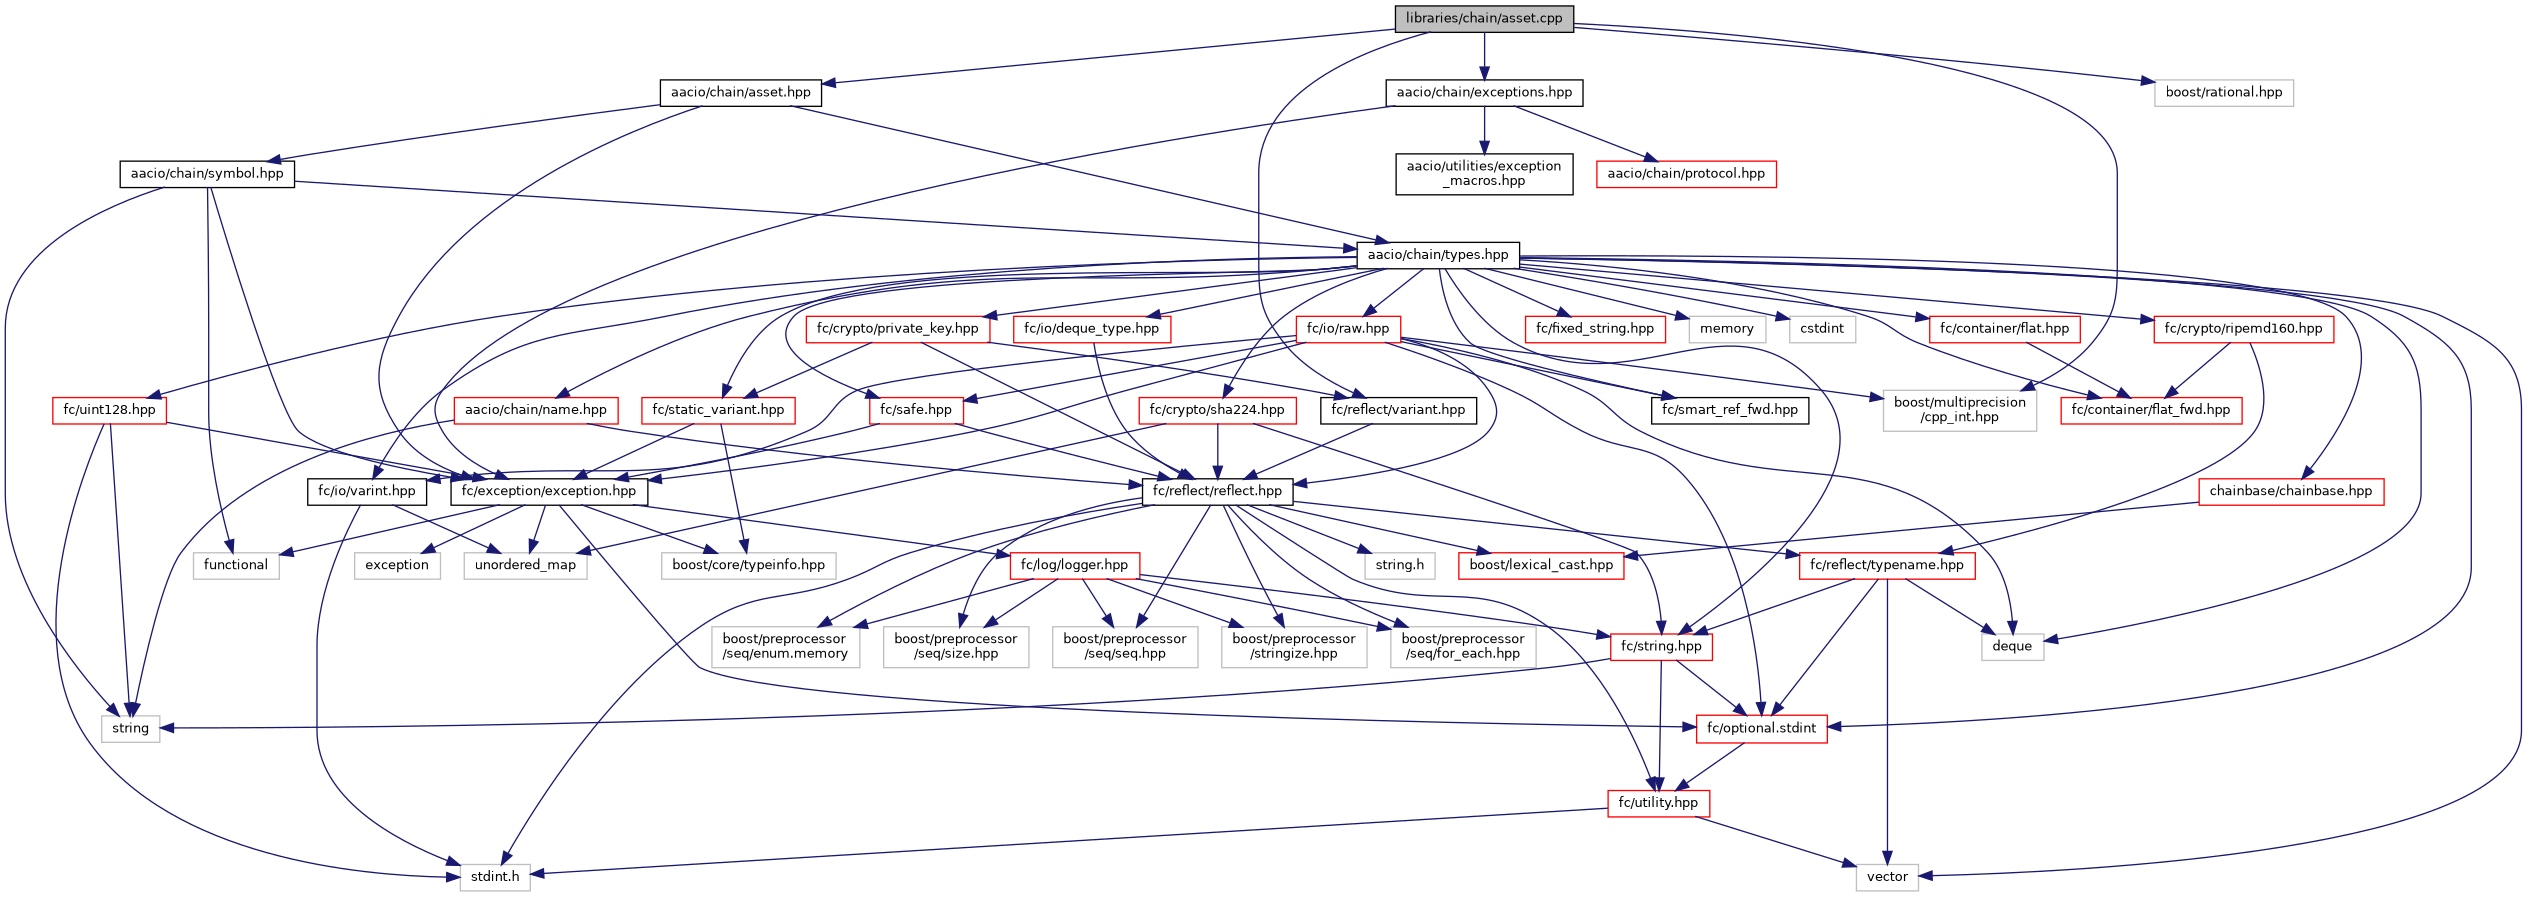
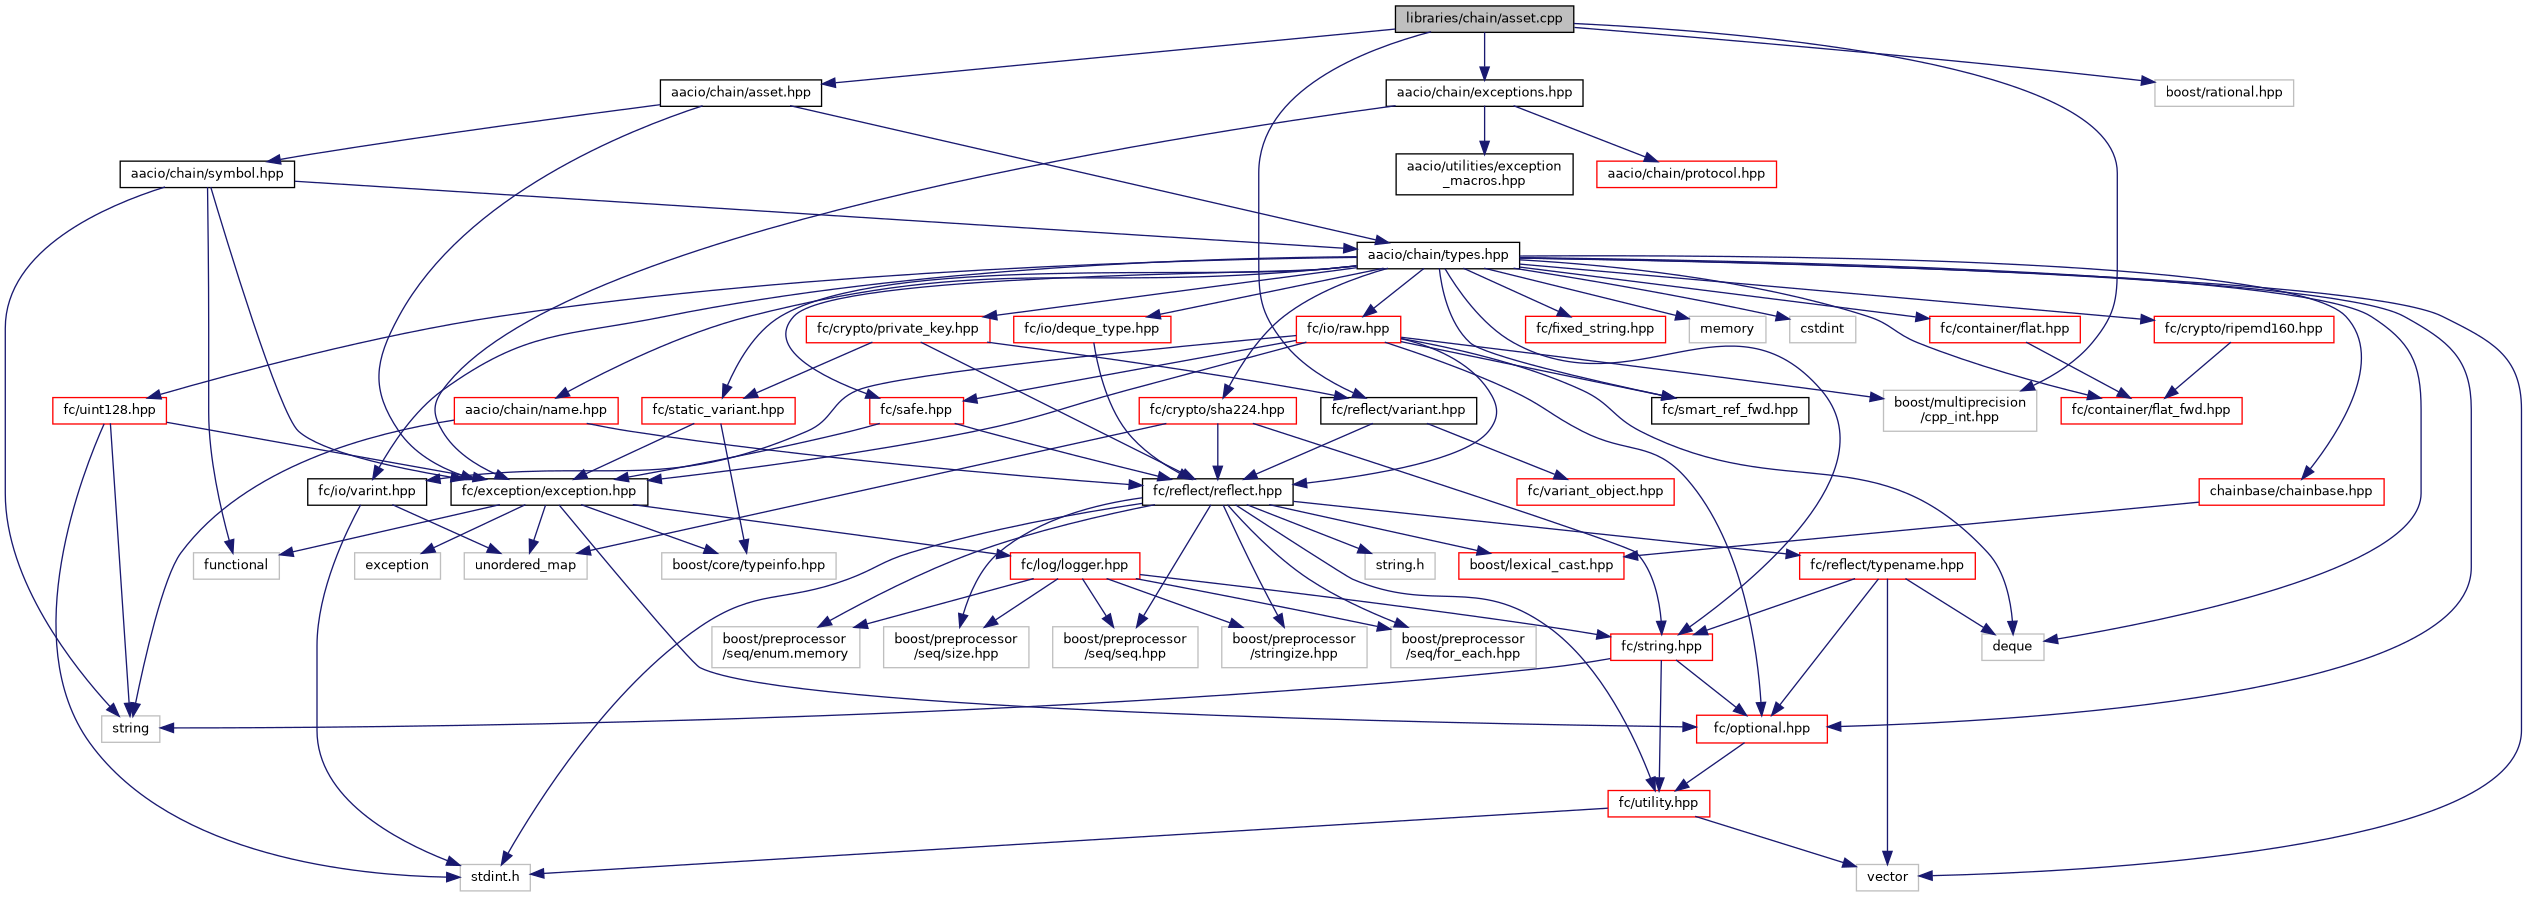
  digraph {
    node [color=red fillcolor=white fontname=Helvetica fontsize=10 shape=record style=filled]
    edge [color=midnightblue fontname=Helvetica fontsize=10 labelfontname=Helvetica labelfontsize=10 style=solid]
    n1 [color=black fillcolor=grey75 fontcolor=black height=0.2 label="libraries/chain/asset.cpp" width=0.4]
    n2 [color=black height=0.2 label="aacio/chain/asset.hpp" width=0.4]
    n3 [color=grey75 height=0.2 label="boost/multiprecision\l/cpp_int.hpp" width=0.4]
    n4 [color=black height=0.2 label="fc/reflect/variant.hpp" width=0.4]
    n5 [color=grey75 height=0.2 label="boost/rational.hpp" width=0.4]
    n6 [color=black height=0.2 label="aacio/chain/exceptions.hpp" width=0.4]
    n7 [color=black height=0.2 label="fc/exception/exception.hpp" width=0.4]
    n8 [color=black height=0.2 label="aacio/chain/types.hpp" width=0.4]
    n9 [color=black height=0.2 label="aacio/chain/symbol.hpp" width=0.4]
    n10 [color=black height=0.2 label="fc/reflect/reflect.hpp" width=0.4]
+   n11 [height=0.2 label="fc/variant_object.hpp" width=0.4]
    n12 [height=0.2 label="aacio/chain/protocol.hpp" width=0.4]
    n13 [color=black height=0.2 label="aacio/utilities/exception\l_macros.hpp" width=0.4]
    n14 [height=0.2 label="fc/log/logger.hpp" width=0.4]
-   n15 [height=0.2 label="fc/optional.stdint" width=0.4]
+   n15 [height=0.2 label="fc/optional.hpp" width=0.4]
    n16 [color=grey75 height=0.2 label=exception width=0.4]
    n17 [color=grey75 height=0.2 label=functional width=0.4]
    n18 [color=grey75 height=0.2 label=unordered_map width=0.4]
    n19 [color=grey75 height=0.2 label="boost/core/typeinfo.hpp" width=0.4]
    n20 [height=0.2 label="fc/string.hpp" width=0.4]
    n21 [color=grey75 height=0.2 label=vector width=0.4]
    n22 [height=0.2 label="aacio/chain/name.hpp" width=0.4]
    n23 [color=grey75 height=0.2 label=deque width=0.4]
    n24 [height=0.2 label="fc/container/flat_fwd.hpp" width=0.4]
    n25 [height=0.2 label="chainbase/chainbase.hpp" width=0.4]
    n26 [color=black height=0.2 label="fc/io/varint.hpp" width=0.4]
    n27 [height=0.2 label="fc/io/deque_type.hpp" width=0.4]
    n28 [height=0.2 label="fc/crypto/sha224.hpp" width=0.4]
    n29 [height=0.2 label="fc/safe.hpp" width=0.4]
    n30 [height=0.2 label="fc/container/flat.hpp" width=0.4]
    n31 [height=0.2 label="fc/io/raw.hpp" width=0.4]
    n32 [color=black height=0.2 label="fc/smart_ref_fwd.hpp" width=0.4]
    n33 [height=0.2 label="fc/uint128.hpp" width=0.4]
    n34 [height=0.2 label="fc/static_variant.hpp" width=0.4]
    n35 [height=0.2 label="fc/crypto/ripemd160.hpp" width=0.4]
    n36 [height=0.2 label="fc/fixed_string.hpp" width=0.4]
    n37 [height=0.2 label="fc/crypto/private_key.hpp" width=0.4]
    n38 [color=grey75 height=0.2 label=memory width=0.4]
    n39 [color=grey75 height=0.2 label=cstdint width=0.4]
    n40 [color=grey75 height=0.2 label=string width=0.4]
    n41 [color=grey75 height=0.2 label="boost/preprocessor\l/seq/for_each.hpp" width=0.4]
    n42 [color=grey75 height=0.2 label="boost/preprocessor\l/seq/enum.memory" width=0.4]
    n43 [color=grey75 height=0.2 label="boost/preprocessor\l/seq/size.hpp" width=0.4]
    n44 [color=grey75 height=0.2 label="boost/preprocessor\l/seq/seq.hpp" width=0.4]
    n45 [color=grey75 height=0.2 label="boost/preprocessor\l/stringize.hpp" width=0.4]
    n46 [height=0.2 label="fc/utility.hpp" width=0.4]
    n47 [color=grey75 height=0.2 label="stdint.h" width=0.4]
    n48 [height=0.2 label="boost/lexical_cast.hpp" width=0.4]
    n49 [height=0.2 label="fc/reflect/typename.hpp" width=0.4]
    n50 [color=grey75 height=0.2 label="string.h" width=0.4]
    n1 -> n2
    n1 -> n3
    n1 -> n4
    n1 -> n5
    n1 -> n6
    n2 -> n7
    n2 -> n8
    n2 -> n9
    n4 -> n10
+   n4 -> n11
    n6 -> n7
    n6 -> n12
    n6 -> n13
    n7 -> n14
    n7 -> n15
    n7 -> n16
    n7 -> n17
    n7 -> n18
    n7 -> n19
    n8 -> n15
    n8 -> n20
    n8 -> n21
    n8 -> n22
    n8 -> n23
    n8 -> n24
    n8 -> n25
    n8 -> n26
    n8 -> n27
    n8 -> n28
    n8 -> n29
    n8 -> n30
    n8 -> n31
    n8 -> n32
    n8 -> n33
    n8 -> n34
    n8 -> n35
    n8 -> n36
    n8 -> n37
    n8 -> n38
    n8 -> n39
    n9 -> n7
    n9 -> n8
    n9 -> n17
    n9 -> n40
    n10 -> n41
    n10 -> n42
    n10 -> n43
    n10 -> n44
    n10 -> n45
    n10 -> n46
    n10 -> n47
    n10 -> n48
    n10 -> n49
    n10 -> n50
    n14 -> n20
    n14 -> n41
    n14 -> n42
    n14 -> n43
    n14 -> n44
    n14 -> n45
    n15 -> n46
    n20 -> n15
    n20 -> n40
    n20 -> n46
    n22 -> n10
    n22 -> n40
    n25 -> n48
    n26 -> n18
    n26 -> n47
    n27 -> n10
    n28 -> n10
    n28 -> n18
    n28 -> n20
    n29 -> n7
    n29 -> n10
    n30 -> n24
    n31 -> n3
    n31 -> n7
    n31 -> n10
    n31 -> n15
    n31 -> n23
    n31 -> n26
    n31 -> n29
    n31 -> n32
    n33 -> n7
    n33 -> n40
    n33 -> n47
    n34 -> n7
    n34 -> n19
    n35 -> n24
-   n35 -> n49
    n37 -> n4
    n37 -> n10
    n37 -> n34
    n46 -> n21
    n46 -> n47
    n49 -> n15
    n49 -> n20
    n49 -> n21
    n49 -> n23
  }
